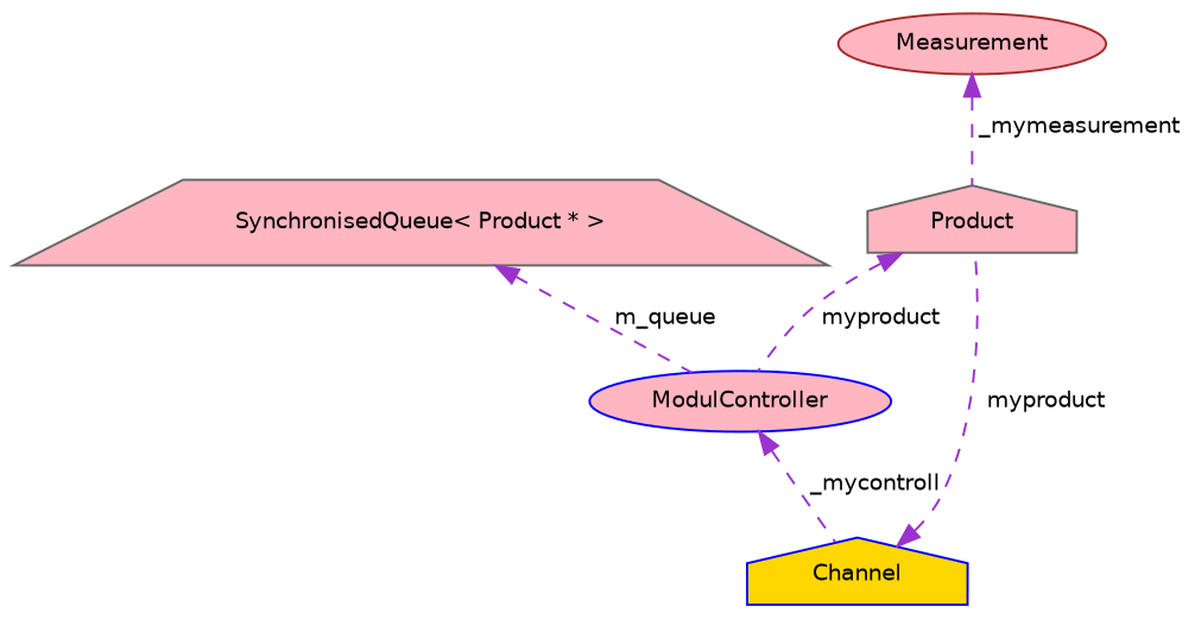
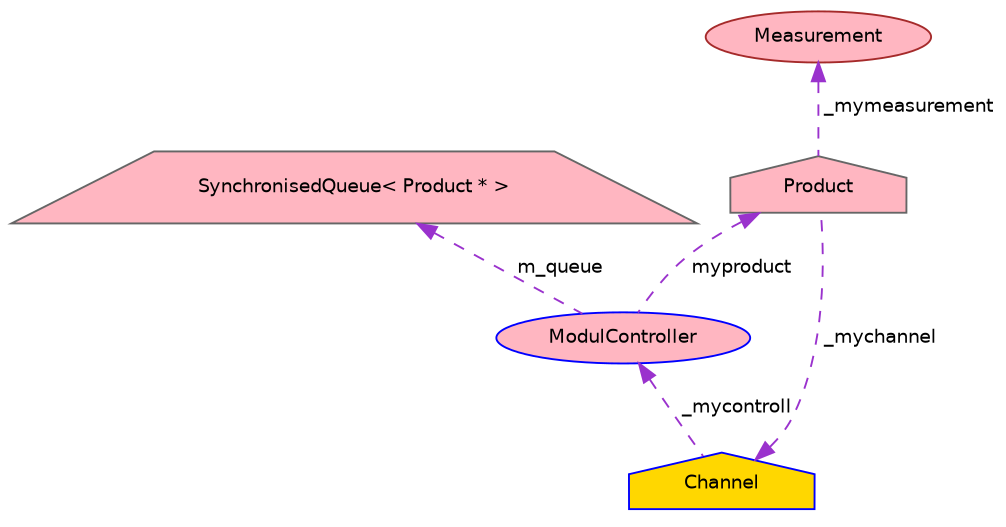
  digraph {
    node [color=gray40 fillcolor=lightpink fontname=Helvetica fontsize=10 shape=house style=filled]
    edge [color=darkorchid3 dir=back fontname=Helvetica fontsize=10 labelfontname=Helvetica labelfontsize=10 style=dashed]
    n1 [fontcolor=black height=0.2 label=Product width=0.4]
    n2 [color=blue height=0.2 label=ModulController shape=ellipse width=0.4]
    n3 [color=blue fillcolor=gold height=0.2 label=Channel width=0.4]
    n4 [height=0.2 label="SynchronisedQueue\< Product * \>" shape=trapezium width=0.4]
    n5 [color=brown height=0.2 label=Measurement shape=ellipse width=0.4]
    n1 -> n2 [label=" myproduct"]
    n2 -> n3 [label=" _mycontroll"]
-   n3 -> n1 [label=" myproduct"]
+   n3 -> n1 [label=" _mychannel"]
    n4 -> n2 [label=" m_queue"]
    n5 -> n1 [label=" _mymeasurement"]
  }
